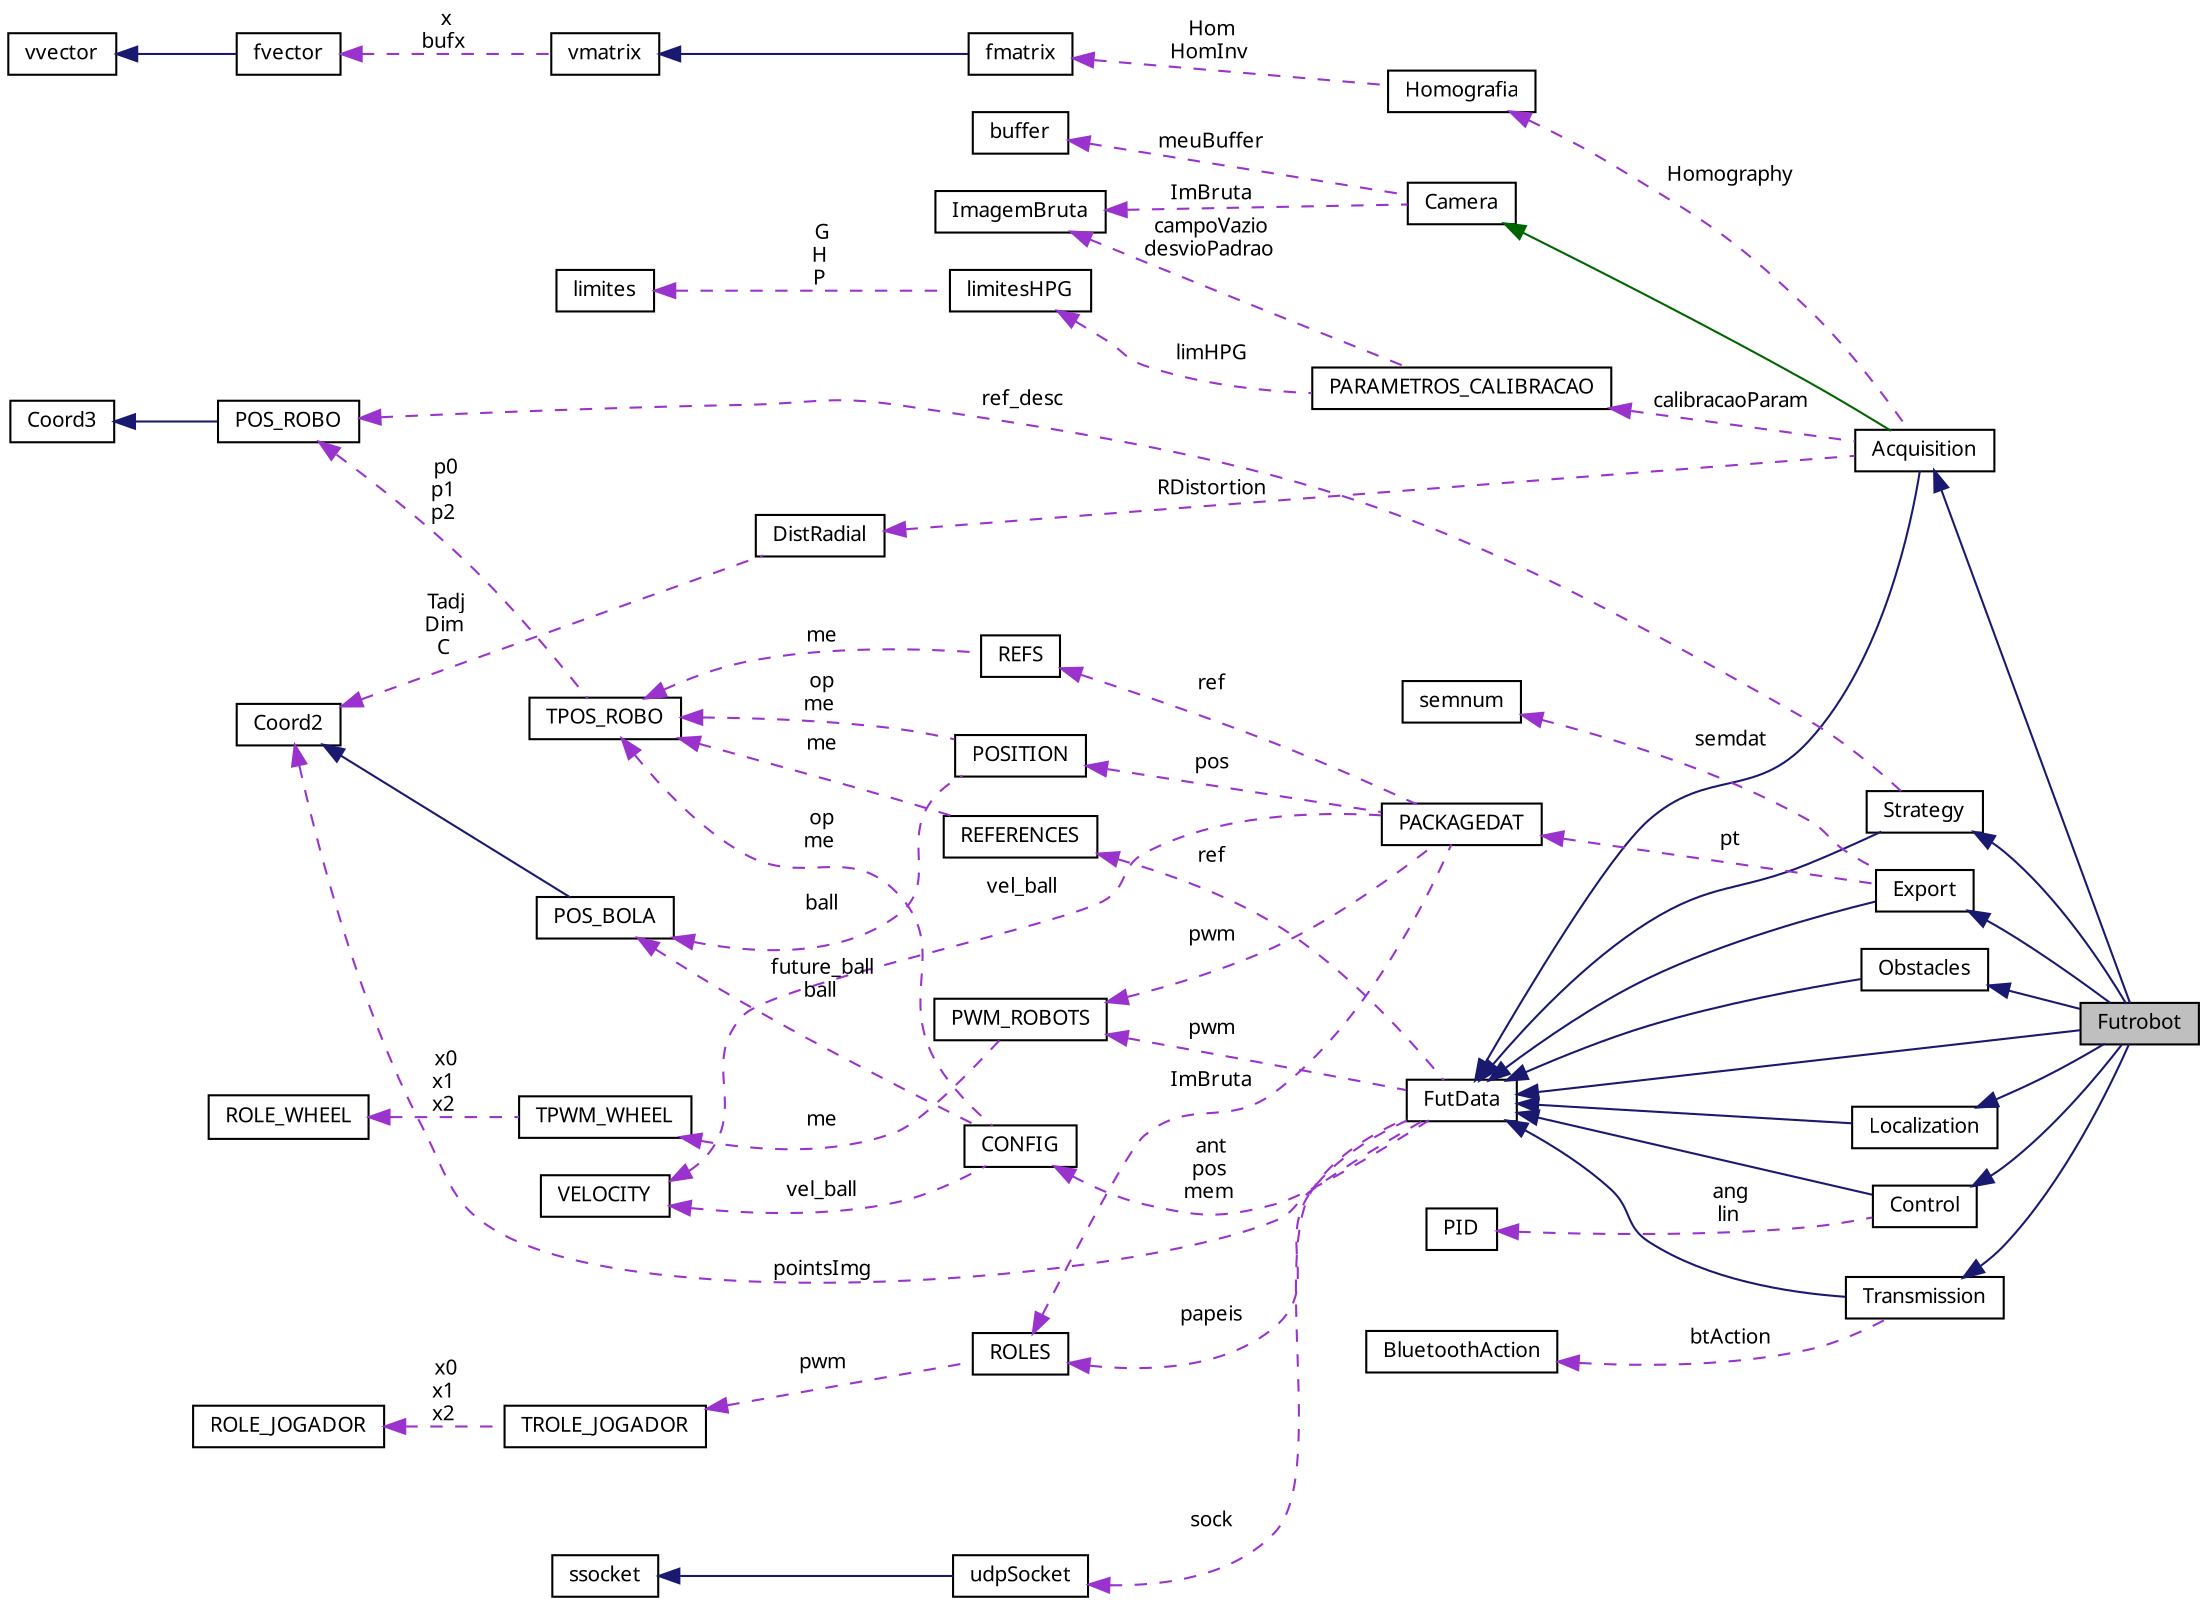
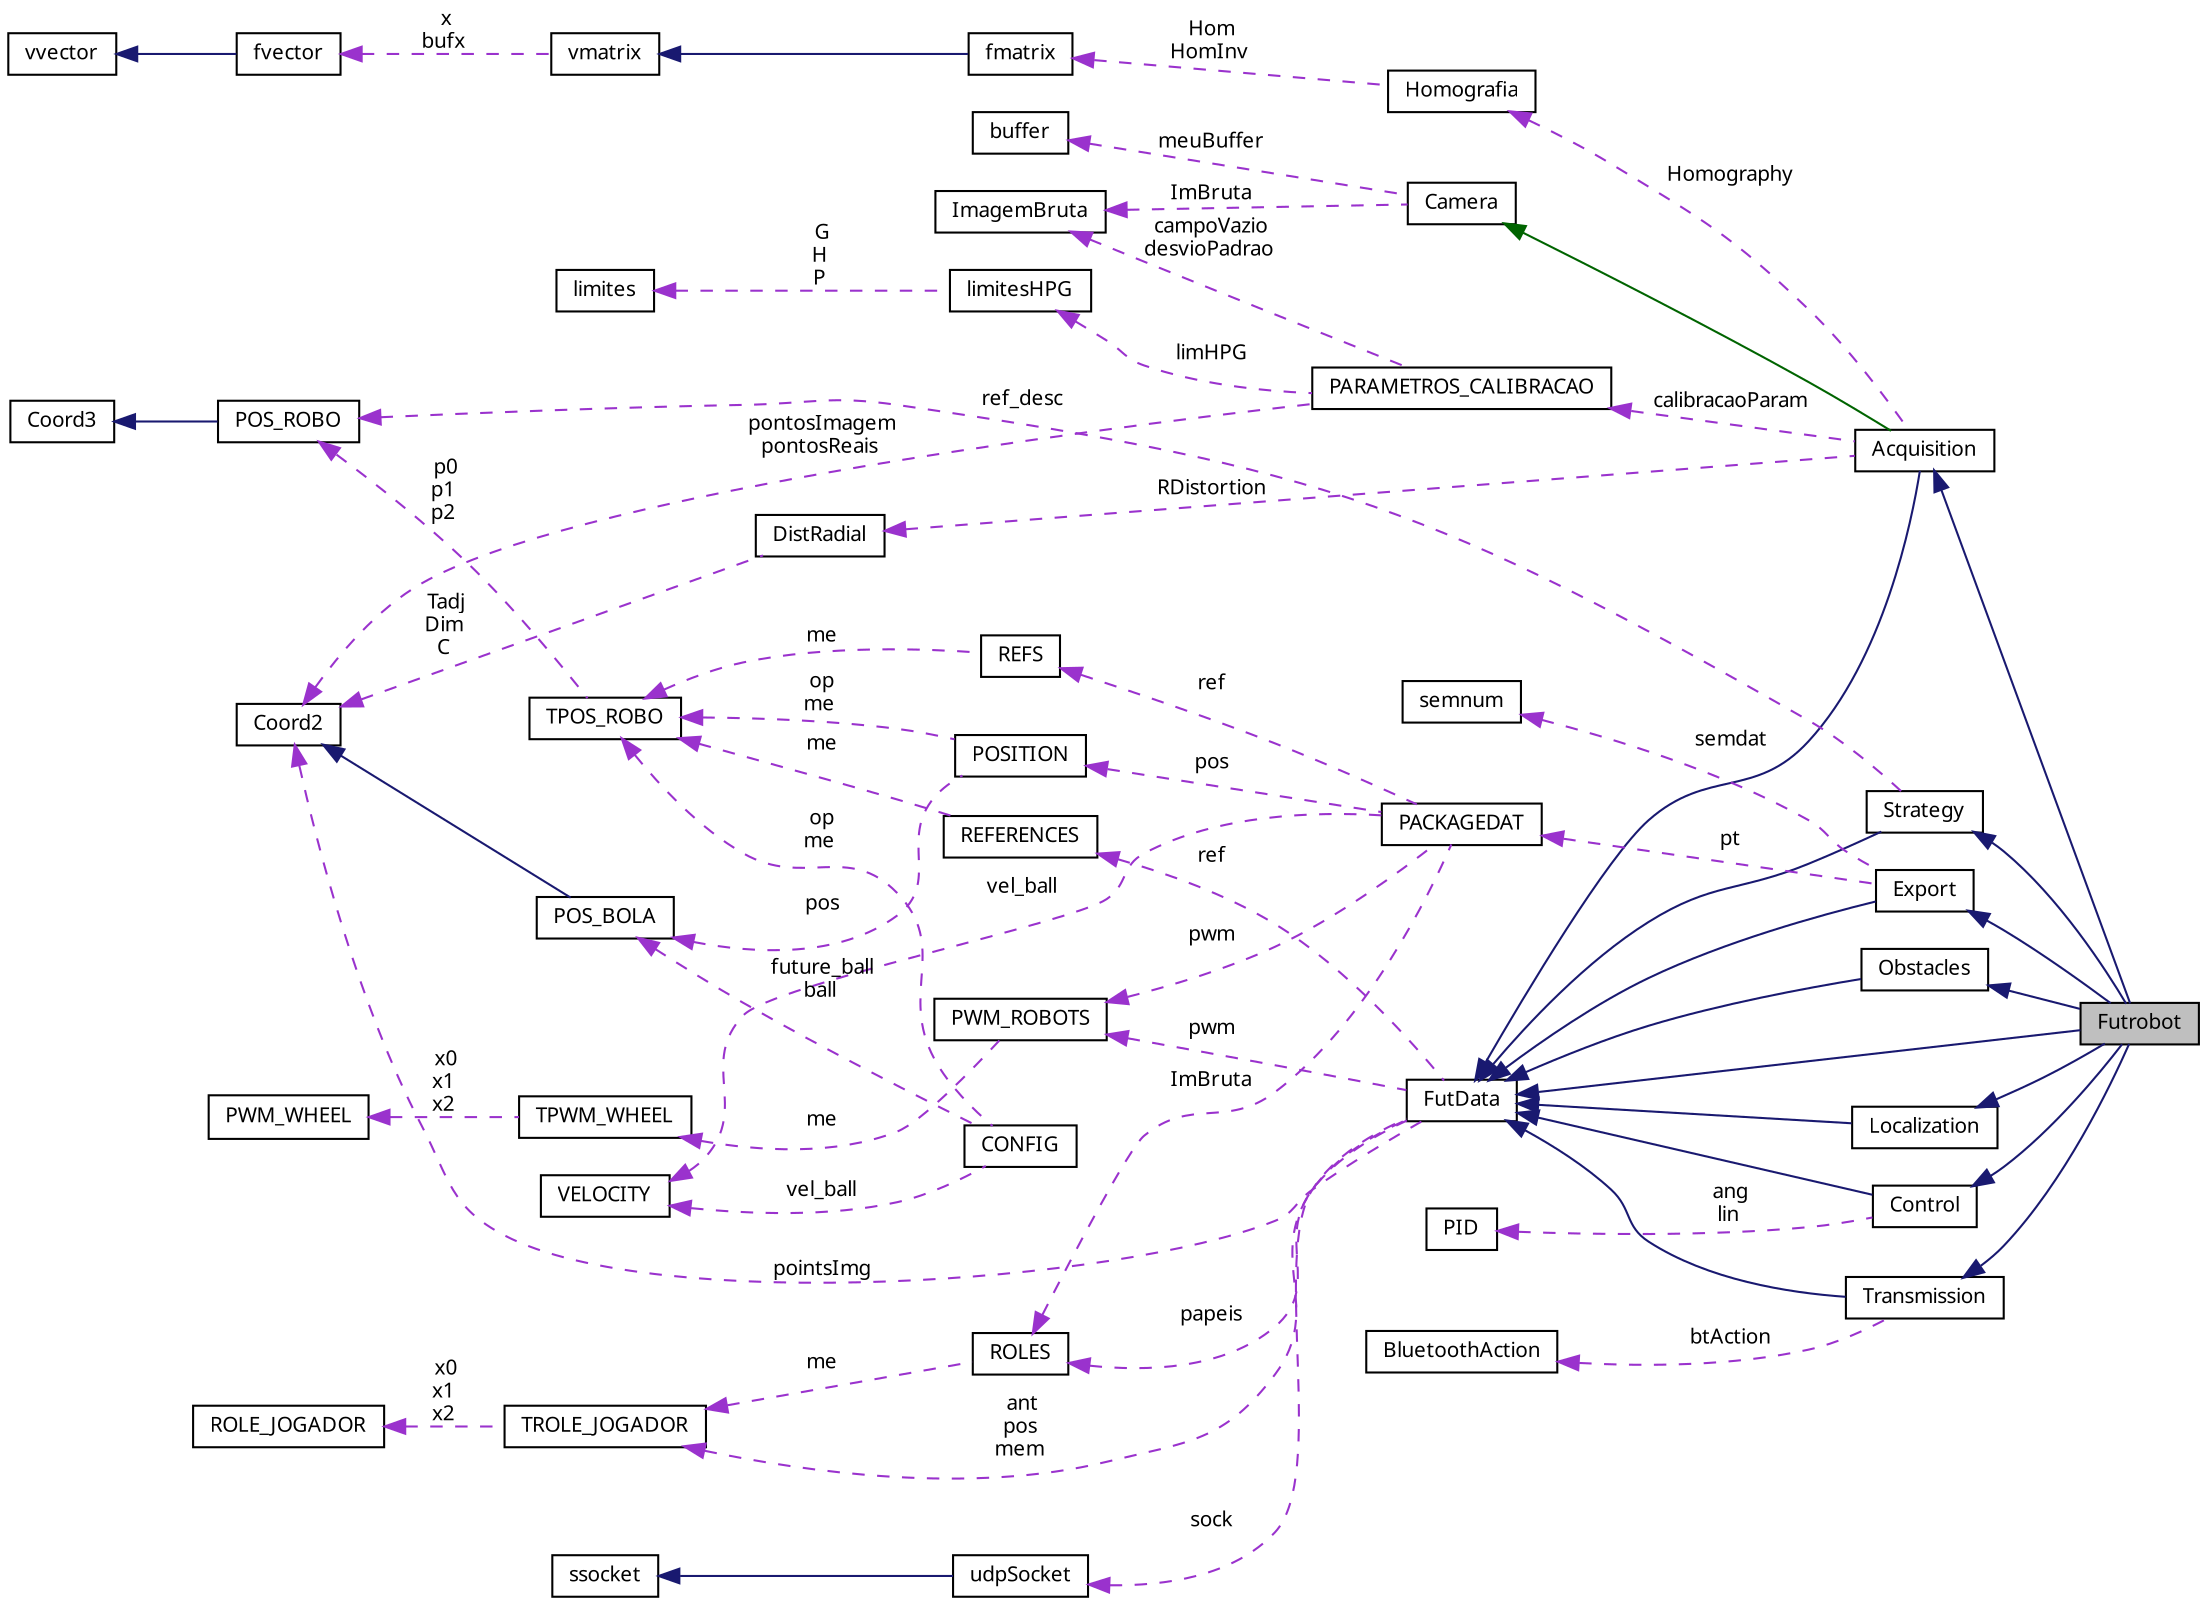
  digraph {
    fontname="Noto Sans"
    rankdir=LR
    node [color=black fillcolor=white fontname="Noto Sans" fontsize=10 shape=record style=filled]
    edge [color=darkorchid3 dir=back fontname="Noto Sans" fontsize=10 labelfontname=Helvetica labelfontsize=10 style=dashed]
    n1 [fillcolor=grey75 fontcolor=black height=0.2 label=Futrobot width=0.4]
    n2 [height=0.2 label=Acquisition width=0.4]
    n3 [height=0.2 label=FutData width=0.4]
    n4 [height=0.2 label=Localization width=0.4]
    n5 [height=0.2 label=Strategy width=0.4]
    n6 [height=0.2 label=Obstacles width=0.4]
    n7 [height=0.2 label=Control width=0.4]
    n8 [height=0.2 label=Transmission width=0.4]
    n9 [height=0.2 label=Export width=0.4]
    n10 [height=0.2 label=PWM_ROBOTS width=0.4]
    n11 [height=0.2 label=PACKAGEDAT width=0.4]
    n12 [height=0.2 label=TPWM_WHEEL width=0.4]
-   n13 [height=0.2 label=ROLE_WHEEL width=0.4]
+   n13 [height=0.2 label=PWM_WHEEL width=0.4]
    n14 [height=0.2 label=CONFIG width=0.4]
    n15 [height=0.2 label=TPOS_ROBO width=0.4]
    n16 [height=0.2 label=REFERENCES width=0.4]
    n17 [height=0.2 label=REFS width=0.4]
    n18 [height=0.2 label=POSITION width=0.4]
    n19 [height=0.2 label=POS_ROBO width=0.4]
    n20 [height=0.2 label=Coord3 width=0.4]
    n21 [height=0.2 label=VELOCITY width=0.4]
    n22 [height=0.2 label=POS_BOLA width=0.4]
    n23 [height=0.2 label=Coord2 width=0.4]
    n24 [height=0.2 label=DistRadial width=0.4]
    n25 [height=0.2 label=PARAMETROS_CALIBRACAO width=0.4]
    n26 [height=0.2 label=ROLES width=0.4]
    n27 [height=0.2 label=TROLE_JOGADOR width=0.4]
    n28 [height=0.2 label=ROLE_JOGADOR width=0.4]
    n29 [height=0.2 label=udpSocket width=0.4]
    n30 [height=0.2 label=ssocket width=0.4]
    n31 [height=0.2 label=Camera width=0.4]
    n32 [height=0.2 label=ImagemBruta width=0.4]
    n33 [height=0.2 label=buffer width=0.4]
    n34 [height=0.2 label=limitesHPG width=0.4]
    n35 [height=0.2 label=limites width=0.4]
    n36 [height=0.2 label=Homografia width=0.4]
    n37 [height=0.2 label=fmatrix width=0.4]
    n38 [height=0.2 label=vmatrix width=0.4]
    n39 [height=0.2 label=fvector width=0.4]
    n40 [height=0.2 label=vvector width=0.4]
    n41 [height=0.2 label=PID width=0.4]
    n42 [height=0.2 label=BluetoothAction width=0.4]
    n43 [height=0.2 label=semnum width=0.4]
    n2 -> n1 [color=midnightblue style=solid]
    n3 -> n1 [color=midnightblue style=solid]
    n3 -> n2 [color=midnightblue style=solid]
    n3 -> n4 [color=midnightblue style=solid]
    n3 -> n5 [color=midnightblue style=solid]
    n3 -> n6 [color=midnightblue style=solid]
    n3 -> n7 [color=midnightblue style=solid]
    n3 -> n8 [color=midnightblue style=solid]
    n3 -> n9 [color=midnightblue style=solid]
    n4 -> n1 [color=midnightblue style=solid]
    n5 -> n1 [color=midnightblue style=solid]
    n6 -> n1 [color=midnightblue style=solid]
    n7 -> n1 [color=midnightblue style=solid]
    n8 -> n1 [color=midnightblue style=solid]
    n9 -> n1 [color=midnightblue style=solid]
    n10 -> n3 [label=" pwm"]
    n10 -> n11 [label=" pwm"]
    n11 -> n9 [label=" pt"]
    n12 -> n10 [label=" me"]
    n13 -> n12 [label=" x0\nx1\nx2"]
-   n14 -> n3 [label=" ant\npos\nmem"]
+   n27 -> n3 [label=" ant\npos\nmem"]
    n15 -> n14 [label=" op\nme"]
    n15 -> n16 [label=" me"]
    n15 -> n17 [label=" me"]
    n15 -> n18 [label=" op\nme"]
    n16 -> n3 [label=" ref"]
    n17 -> n11 [label=" ref"]
    n18 -> n11 [label=" pos"]
    n19 -> n5 [label=" ref_desc"]
    n19 -> n15 [label=" p0\np1\np2"]
    n20 -> n19 [color=midnightblue style=solid]
    n21 -> n11 [label=" vel_ball"]
    n21 -> n14 [label=" vel_ball"]
    n22 -> n14 [label=" future_ball\nball"]
-   n22 -> n18 [label=" ball"]
+   n22 -> n18 [label=" pos"]
    n23 -> n3 [label=" pointsImg"]
    n23 -> n22 [color=midnightblue style=solid]
    n23 -> n24 [label=" Tadj\nDim\nC"]
+   n23 -> n25 [label=" pontosImagem\npontosReais"]
    n24 -> n2 [label=" RDistortion"]
    n25 -> n2 [label=" calibracaoParam"]
    n26 -> n3 [label=" papeis"]
    n26 -> n11 [label=" ImBruta"]
-   n27 -> n26 [label=" pwm"]
+   n27 -> n26 [label=" me"]
    n28 -> n27 [label=" x0\nx1\nx2"]
    n29 -> n3 [label=" sock"]
    n30 -> n29 [color=midnightblue style=solid]
    n31 -> n2 [color=darkgreen style=solid]
    n32 -> n25 [label=" campoVazio\ndesvioPadrao"]
    n32 -> n31 [label=" ImBruta"]
    n33 -> n31 [label=" meuBuffer"]
    n34 -> n25 [label=" limHPG"]
    n35 -> n34 [label=" G\nH\nP"]
    n36 -> n2 [label=" Homography"]
    n37 -> n36 [label=" Hom\nHomInv"]
    n38 -> n37 [color=midnightblue style=solid]
    n39 -> n38 [label=" x\nbufx"]
    n40 -> n39 [color=midnightblue style=solid]
    n41 -> n7 [label=" ang\nlin"]
    n42 -> n8 [label=" btAction"]
    n43 -> n9 [label=" semdat"]
  }
